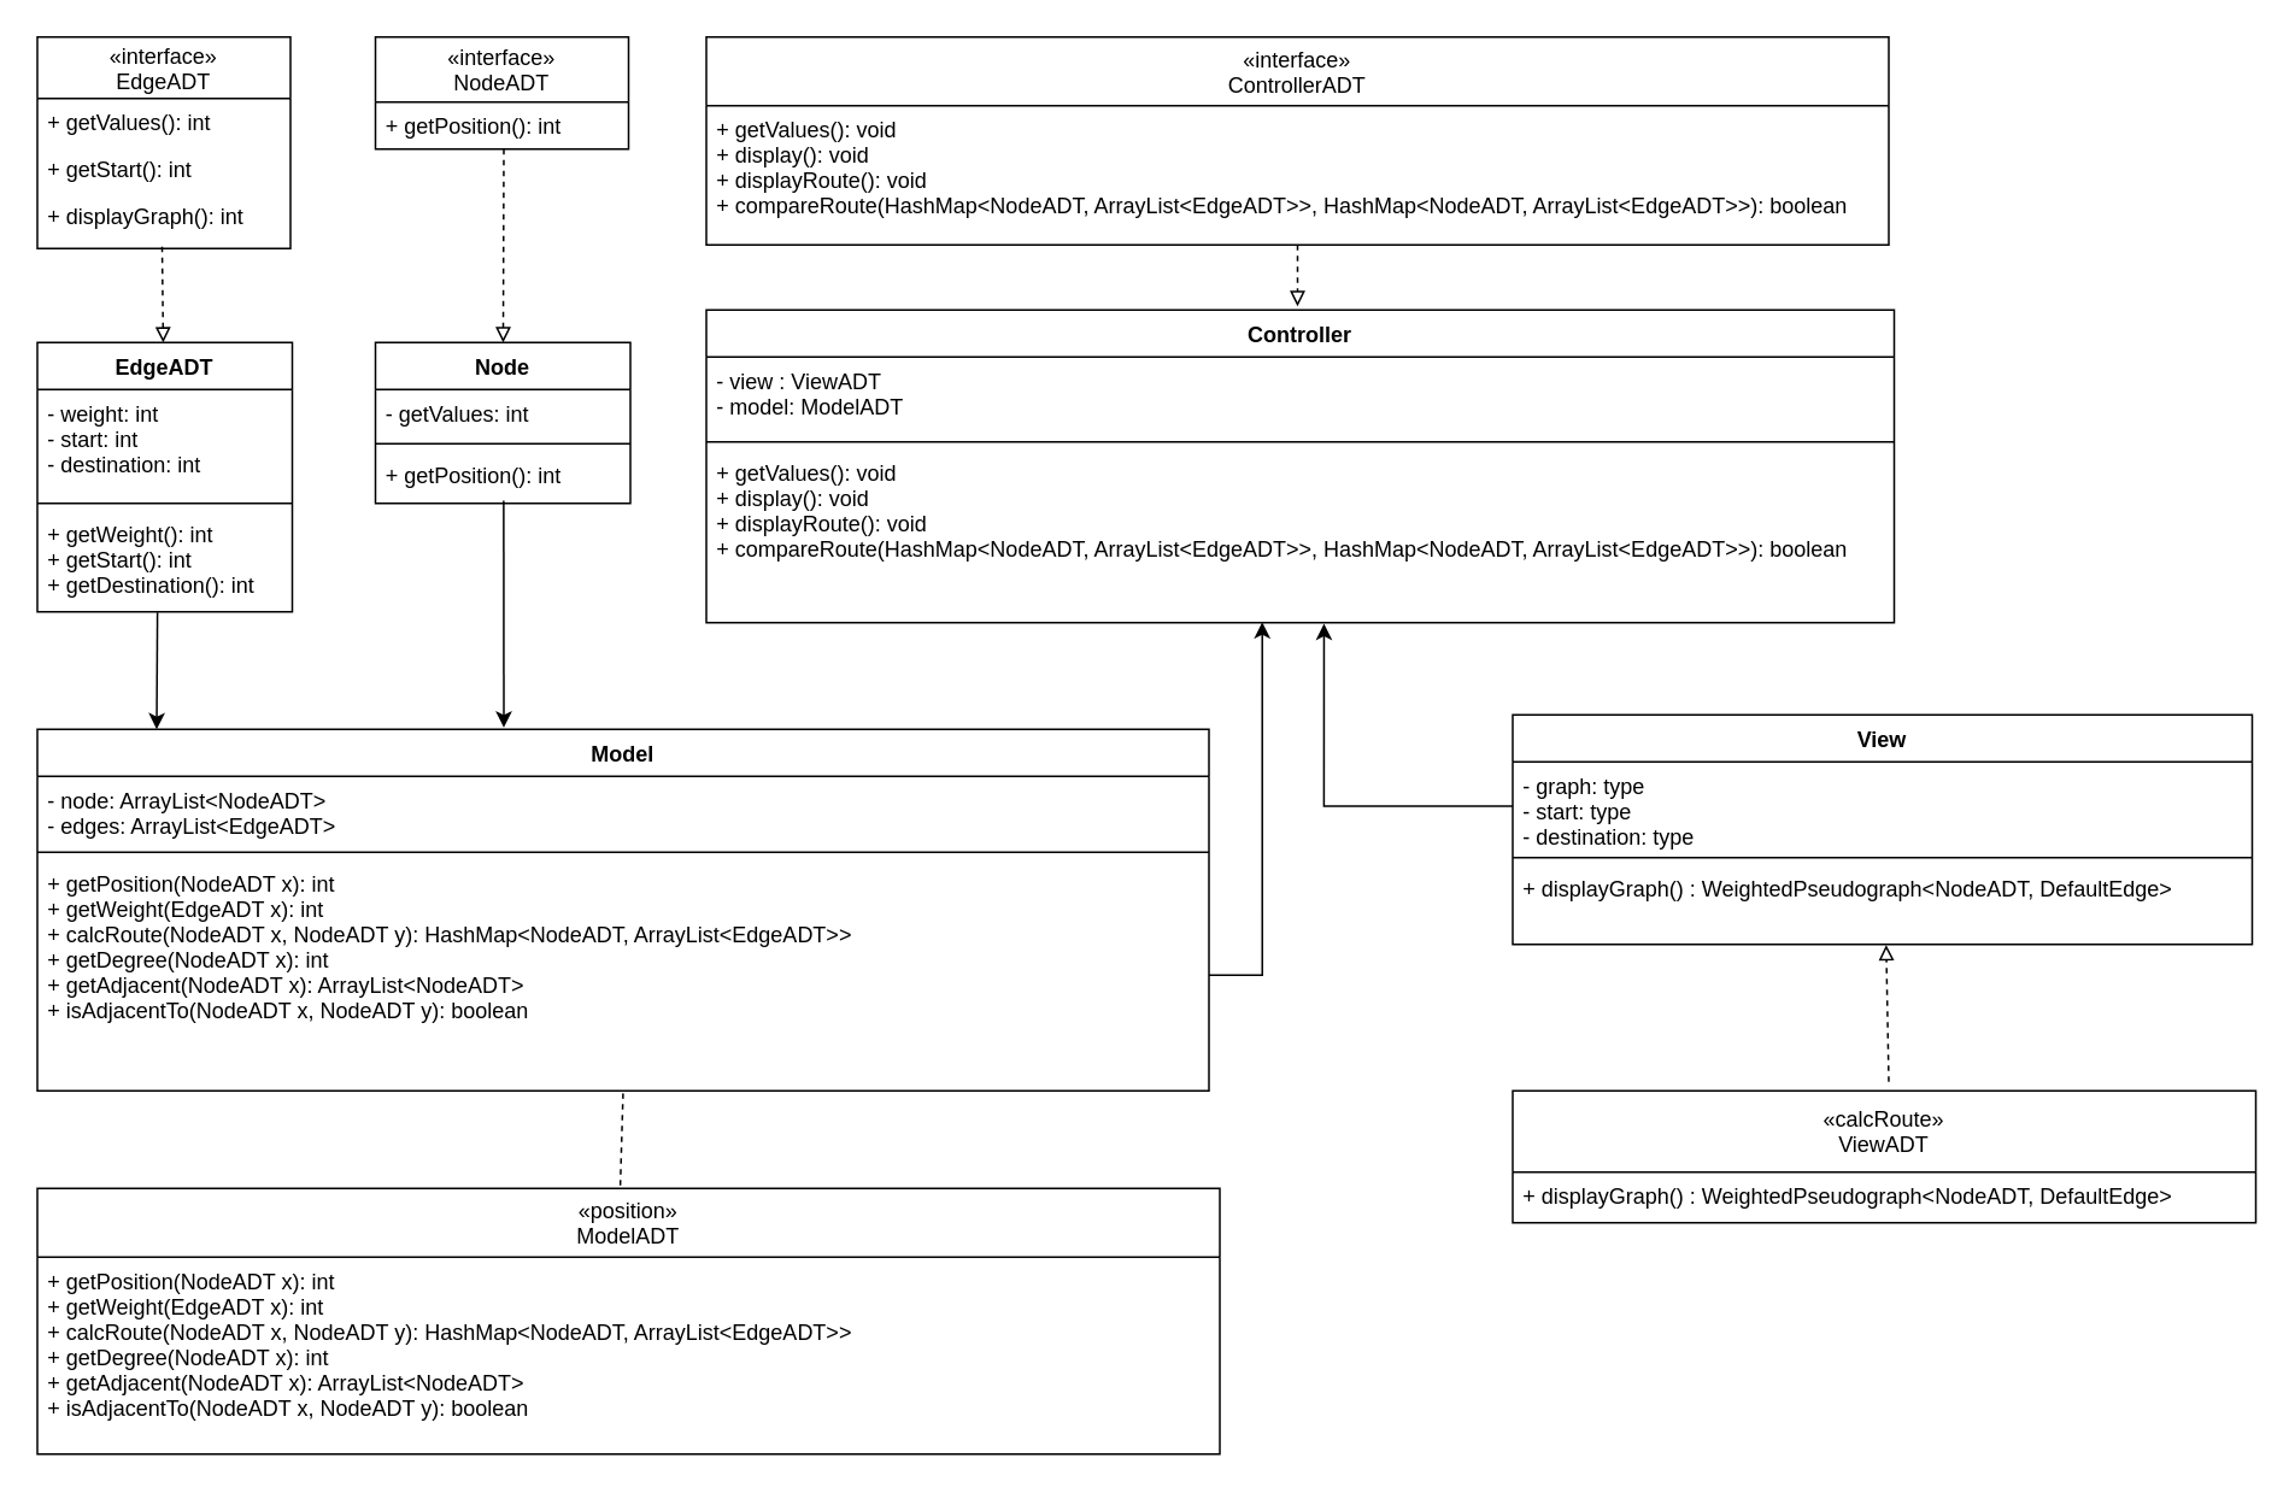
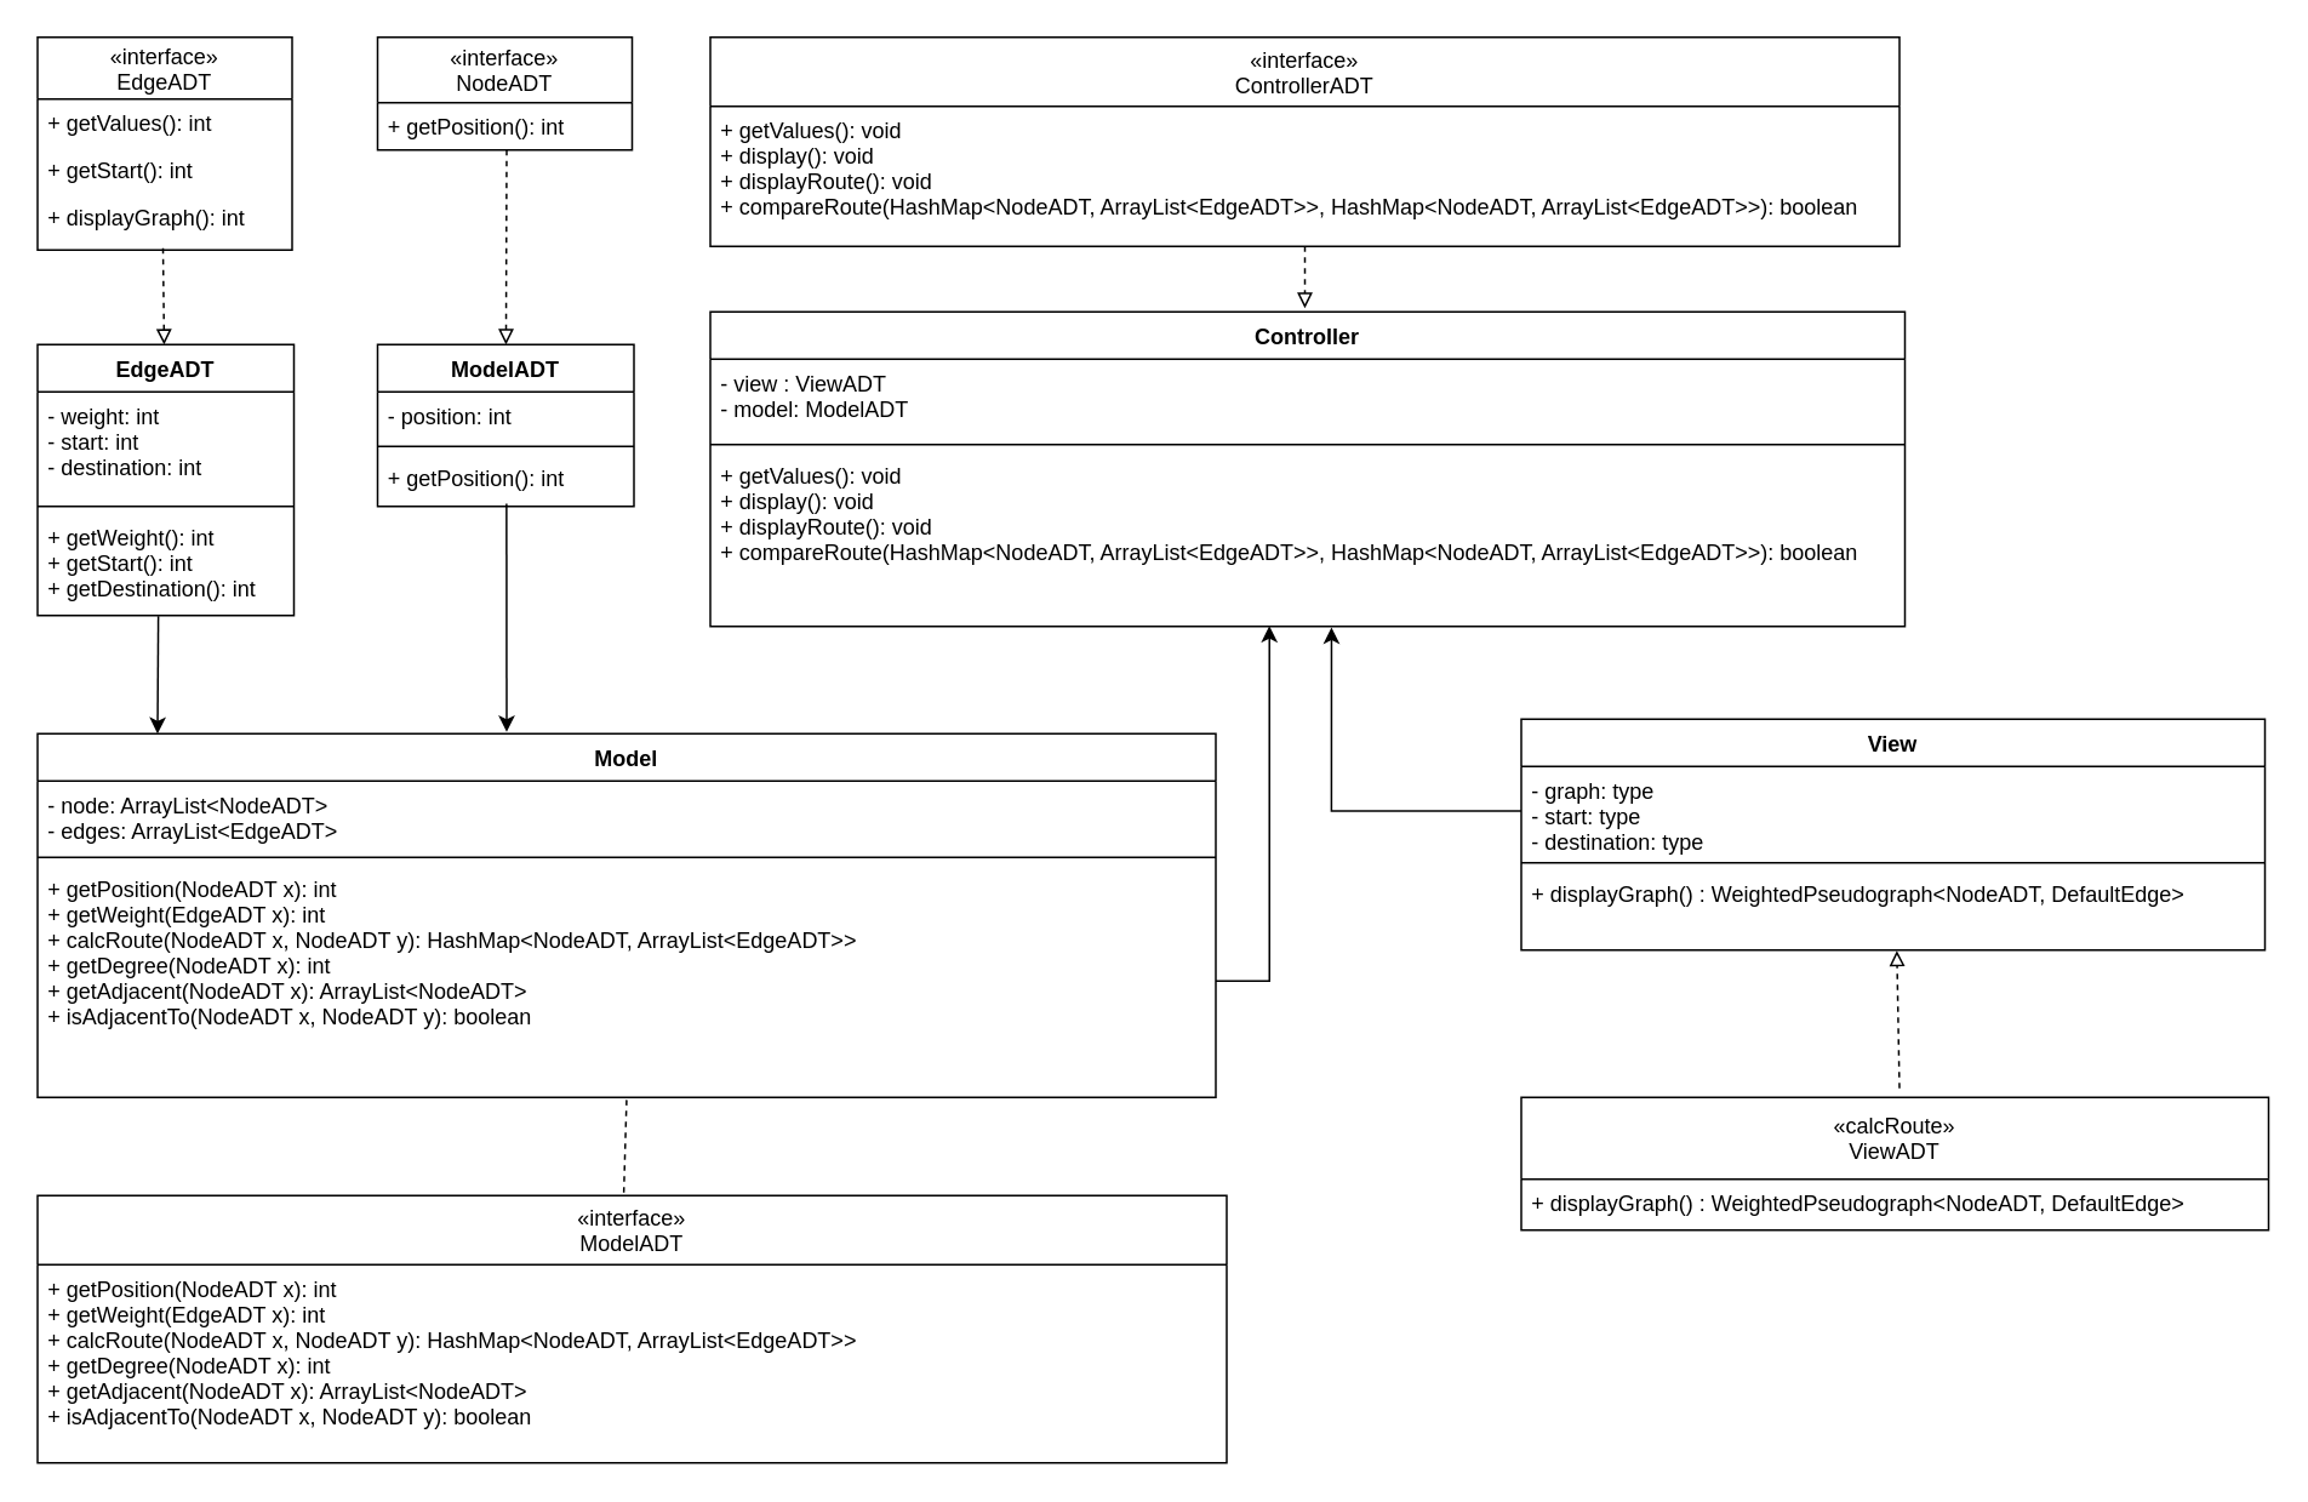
  <mxCell id="0" />
  <mxCell id="1" parent="0" />
  <mxCell id="2" value="EdgeADT" style="swimlane;fontStyle=1;align=center;verticalAlign=top;childLayout=stackLayout;horizontal=1;startSize=26;horizontalStack=0;resizeParent=1;resizeParentMax=0;resizeLast=0;collapsible=1;marginBottom=0;" parent="1" vertex="1"><mxGeometry y="189" width="141" height="149" as="geometry" x="20" /></mxCell>
  <mxCell id="3" value="- weight: int&#10;- start: int&#10;- destination: int" style="text;strokeColor=none;fillColor=none;align=left;verticalAlign=top;spacingLeft=4;spacingRight=4;overflow=hidden;rotatable=0;points=[[0,0.5],[1,0.5]];portConstraint=eastwest;" parent="2" vertex="1"><mxGeometry y="26" width="141" height="59" as="geometry" /></mxCell>
  <mxCell id="4" value="" style="line;strokeWidth=1;fillColor=none;align=left;verticalAlign=middle;spacingTop=-1;spacingLeft=3;spacingRight=3;rotatable=0;labelPosition=right;points=[];portConstraint=eastwest;" parent="2" vertex="1"><mxGeometry y="85" width="141" height="8" as="geometry" /></mxCell>
  <mxCell id="5" value="+ getWeight(): int&#10;+ getStart(): int&#10;+ getDestination(): int" style="text;strokeColor=none;fillColor=none;align=left;verticalAlign=top;spacingLeft=4;spacingRight=4;overflow=hidden;rotatable=0;points=[[0,0.5],[1,0.5]];portConstraint=eastwest;" parent="2" vertex="1"><mxGeometry y="93" width="141" height="56" as="geometry" /></mxCell>
- <mxCell id="6" value="Node" style="swimlane;fontStyle=1;align=center;verticalAlign=top;childLayout=stackLayout;horizontal=1;startSize=26;horizontalStack=0;resizeParent=1;resizeParentMax=0;resizeLast=0;collapsible=1;marginBottom=0;" parent="1" vertex="1"><mxGeometry x="207" y="189" width="141" height="89" as="geometry" /></mxCell>
- <mxCell id="7" value="- getValues: int" style="text;strokeColor=none;fillColor=none;align=left;verticalAlign=top;spacingLeft=4;spacingRight=4;overflow=hidden;rotatable=0;points=[[0,0.5],[1,0.5]];portConstraint=eastwest;" parent="6" vertex="1"><mxGeometry y="26" width="141" height="26" as="geometry" /></mxCell>
+ <mxCell id="6" value="ModelADT" style="swimlane;fontStyle=1;align=center;verticalAlign=top;childLayout=stackLayout;horizontal=1;startSize=26;horizontalStack=0;resizeParent=1;resizeParentMax=0;resizeLast=0;collapsible=1;marginBottom=0;" parent="1" vertex="1"><mxGeometry x="207" y="189" width="141" height="89" as="geometry" /></mxCell>
+ <mxCell id="7" value="- position: int" style="text;strokeColor=none;fillColor=none;align=left;verticalAlign=top;spacingLeft=4;spacingRight=4;overflow=hidden;rotatable=0;points=[[0,0.5],[1,0.5]];portConstraint=eastwest;" parent="6" vertex="1"><mxGeometry y="26" width="141" height="26" as="geometry" /></mxCell>
  <mxCell id="8" value="" style="line;strokeWidth=1;fillColor=none;align=left;verticalAlign=middle;spacingTop=-1;spacingLeft=3;spacingRight=3;rotatable=0;labelPosition=right;points=[];portConstraint=eastwest;" parent="6" vertex="1"><mxGeometry y="52" width="141" height="8" as="geometry" /></mxCell>
  <mxCell id="9" value="+ getPosition(): int" style="text;strokeColor=none;fillColor=none;align=left;verticalAlign=top;spacingLeft=4;spacingRight=4;overflow=hidden;rotatable=0;points=[[0,0.5],[1,0.5]];portConstraint=eastwest;" parent="6" vertex="1"><mxGeometry y="60" width="141" height="29" as="geometry" /></mxCell>
  <mxCell id="10" value="Model" style="swimlane;fontStyle=1;align=center;verticalAlign=top;childLayout=stackLayout;horizontal=1;startSize=26;horizontalStack=0;resizeParent=1;resizeParentMax=0;resizeLast=0;collapsible=1;marginBottom=0;" parent="1" vertex="1"><mxGeometry y="403" width="648" height="200" as="geometry" x="20" /></mxCell>
  <mxCell id="11" value="- node: ArrayList&lt;NodeADT&gt;&#10;- edges: ArrayList&lt;EdgeADT&gt;" style="text;strokeColor=none;fillColor=none;align=left;verticalAlign=top;spacingLeft=4;spacingRight=4;overflow=hidden;rotatable=0;points=[[0,0.5],[1,0.5]];portConstraint=eastwest;" parent="10" vertex="1"><mxGeometry y="26" width="648" height="38" as="geometry" /></mxCell>
  <mxCell id="12" value="" style="line;strokeWidth=1;fillColor=none;align=left;verticalAlign=middle;spacingTop=-1;spacingLeft=3;spacingRight=3;rotatable=0;labelPosition=right;points=[];portConstraint=eastwest;" parent="10" vertex="1"><mxGeometry y="64" width="648" height="8" as="geometry" /></mxCell>
  <mxCell id="13" value="+ getPosition(NodeADT x): int&#10;+ getWeight(EdgeADT x): int&#10;+ calcRoute(NodeADT x, NodeADT y): HashMap&lt;NodeADT, ArrayList&lt;EdgeADT&gt;&gt;&#10;+ getDegree(NodeADT x): int&#10;+ getAdjacent(NodeADT x): ArrayList&lt;NodeADT&gt;&#10;+ isAdjacentTo(NodeADT x, NodeADT y): boolean" style="text;strokeColor=none;fillColor=none;align=left;verticalAlign=top;spacingLeft=4;spacingRight=4;overflow=hidden;rotatable=0;points=[[0,0.5],[1,0.5]];portConstraint=eastwest;" parent="10" vertex="1"><mxGeometry y="72" width="648" height="128" as="geometry" /></mxCell>
  <mxCell id="14" value="Controller" style="swimlane;fontStyle=1;align=center;verticalAlign=top;childLayout=stackLayout;horizontal=1;startSize=26;horizontalStack=0;resizeParent=1;resizeParentMax=0;resizeLast=0;collapsible=1;marginBottom=0;" parent="1" vertex="1"><mxGeometry x="390" y="171" width="657" height="173" as="geometry" /></mxCell>
  <mxCell id="15" value="- view : ViewADT&#10;- model: ModelADT" style="text;strokeColor=none;fillColor=none;align=left;verticalAlign=top;spacingLeft=4;spacingRight=4;overflow=hidden;rotatable=0;points=[[0,0.5],[1,0.5]];portConstraint=eastwest;" parent="14" vertex="1"><mxGeometry y="26" width="657" height="43" as="geometry" /></mxCell>
  <mxCell id="16" value="" style="line;strokeWidth=1;fillColor=none;align=left;verticalAlign=middle;spacingTop=-1;spacingLeft=3;spacingRight=3;rotatable=0;labelPosition=right;points=[];portConstraint=eastwest;" parent="14" vertex="1"><mxGeometry y="69" width="657" height="8" as="geometry" /></mxCell>
  <mxCell id="17" value="+ getValues(): void&#10;+ display(): void&#10;+ displayRoute(): void&#10;+ compareRoute(HashMap&lt;NodeADT, ArrayList&lt;EdgeADT&gt;&gt;, HashMap&lt;NodeADT, ArrayList&lt;EdgeADT&gt;&gt;): boolean" style="text;strokeColor=none;fillColor=none;align=left;verticalAlign=top;spacingLeft=4;spacingRight=4;overflow=hidden;rotatable=0;points=[[0,0.5],[1,0.5]];portConstraint=eastwest;" parent="14" vertex="1"><mxGeometry y="77" width="657" height="96" as="geometry" /></mxCell>
  <mxCell id="18" value="View" style="swimlane;fontStyle=1;align=center;verticalAlign=top;childLayout=stackLayout;horizontal=1;startSize=26;horizontalStack=0;resizeParent=1;resizeParentMax=0;resizeLast=0;collapsible=1;marginBottom=0;" parent="1" vertex="1"><mxGeometry x="836" y="395" width="409" height="127" as="geometry" /></mxCell>
  <mxCell id="19" value="- graph: type&#10;- start: type&#10;- destination: type" style="text;strokeColor=none;fillColor=none;align=left;verticalAlign=top;spacingLeft=4;spacingRight=4;overflow=hidden;rotatable=0;points=[[0,0.5],[1,0.5]];portConstraint=eastwest;" parent="18" vertex="1"><mxGeometry y="26" width="409" height="49" as="geometry" /></mxCell>
  <mxCell id="20" value="" style="line;strokeWidth=1;fillColor=none;align=left;verticalAlign=middle;spacingTop=-1;spacingLeft=3;spacingRight=3;rotatable=0;labelPosition=right;points=[];portConstraint=eastwest;" parent="18" vertex="1"><mxGeometry y="75" width="409" height="8" as="geometry" /></mxCell>
  <mxCell id="21" value="+ displayGraph() : WeightedPseudograph&lt;NodeADT, DefaultEdge&gt;" style="text;strokeColor=none;fillColor=none;align=left;verticalAlign=top;spacingLeft=4;spacingRight=4;overflow=hidden;rotatable=0;points=[[0,0.5],[1,0.5]];portConstraint=eastwest;" parent="18" vertex="1"><mxGeometry y="83" width="409" height="44" as="geometry" /></mxCell>
  <mxCell id="22" value="«interface»&#10;NodeADT" style="swimlane;fontStyle=0;childLayout=stackLayout;horizontal=1;startSize=36;fillColor=none;horizontalStack=0;resizeParent=1;resizeParentMax=0;resizeLast=0;collapsible=1;marginBottom=0;" parent="1" vertex="1"><mxGeometry x="207" width="140" height="62" as="geometry" y="20"><mxRectangle x="214" y="25" width="87" height="26" as="alternateBounds" /></mxGeometry></mxCell>
  <mxCell id="23" value="+ getPosition(): int" style="text;strokeColor=none;fillColor=none;align=left;verticalAlign=top;spacingLeft=4;spacingRight=4;overflow=hidden;rotatable=0;points=[[0,0.5],[1,0.5]];portConstraint=eastwest;" parent="22" vertex="1"><mxGeometry y="36" width="140" height="26" as="geometry" /></mxCell>
  <mxCell id="24" value="«interface»&#10;EdgeADT" style="swimlane;fontStyle=0;childLayout=stackLayout;horizontal=1;startSize=34;fillColor=none;horizontalStack=0;resizeParent=1;resizeParentMax=0;resizeLast=0;collapsible=1;marginBottom=0;" parent="1" vertex="1"><mxGeometry width="140" height="117" as="geometry" x="20" y="20"><mxRectangle x="214" y="25" width="87" height="26" as="alternateBounds" /></mxGeometry></mxCell>
  <mxCell id="25" value="+ getValues(): int            " style="text;strokeColor=none;fillColor=none;align=left;verticalAlign=top;spacingLeft=4;spacingRight=4;overflow=hidden;rotatable=0;points=[[0,0.5],[1,0.5]];portConstraint=eastwest;" parent="24" vertex="1"><mxGeometry y="34" width="140" height="26" as="geometry" /></mxCell>
  <mxCell id="26" value="+ getStart(): int" style="text;strokeColor=none;fillColor=none;align=left;verticalAlign=top;spacingLeft=4;spacingRight=4;overflow=hidden;rotatable=0;points=[[0,0.5],[1,0.5]];portConstraint=eastwest;" parent="24" vertex="1"><mxGeometry y="60" width="140" height="26" as="geometry" /></mxCell>
  <mxCell id="27" value="+ displayGraph(): int" style="text;strokeColor=none;fillColor=none;align=left;verticalAlign=top;spacingLeft=4;spacingRight=4;overflow=hidden;rotatable=0;points=[[0,0.5],[1,0.5]];portConstraint=eastwest;" parent="24" vertex="1"><mxGeometry y="86" width="140" height="31" as="geometry" /></mxCell>
- <mxCell id="28" value="«position»&#10;ModelADT" style="swimlane;fontStyle=0;childLayout=stackLayout;horizontal=1;startSize=38;fillColor=none;horizontalStack=0;resizeParent=1;resizeParentMax=0;resizeLast=0;collapsible=1;marginBottom=0;" parent="1" vertex="1"><mxGeometry y="657" width="654" height="147" as="geometry" x="20"><mxRectangle x="214" y="25" width="87" height="26" as="alternateBounds" /></mxGeometry></mxCell>
+ <mxCell id="28" value="«interface»&#10;ModelADT" style="swimlane;fontStyle=0;childLayout=stackLayout;horizontal=1;startSize=38;fillColor=none;horizontalStack=0;resizeParent=1;resizeParentMax=0;resizeLast=0;collapsible=1;marginBottom=0;" parent="1" vertex="1"><mxGeometry y="657" width="654" height="147" as="geometry" x="20"><mxRectangle x="214" y="25" width="87" height="26" as="alternateBounds" /></mxGeometry></mxCell>
  <mxCell id="29" value="+ getPosition(NodeADT x): int&#10;+ getWeight(EdgeADT x): int&#10;+ calcRoute(NodeADT x, NodeADT y): HashMap&lt;NodeADT, ArrayList&lt;EdgeADT&gt;&gt;&#10;+ getDegree(NodeADT x): int&#10;+ getAdjacent(NodeADT x): ArrayList&lt;NodeADT&gt;&#10;+ isAdjacentTo(NodeADT x, NodeADT y): boolean" style="text;strokeColor=none;fillColor=none;align=left;verticalAlign=top;spacingLeft=4;spacingRight=4;overflow=hidden;rotatable=0;points=[[0,0.5],[1,0.5]];portConstraint=eastwest;" parent="28" vertex="1"><mxGeometry y="38" width="654" height="109" as="geometry" /></mxCell>
  <mxCell id="30" value="«interface»&#10;ControllerADT" style="swimlane;fontStyle=0;childLayout=stackLayout;horizontal=1;startSize=38;fillColor=none;horizontalStack=0;resizeParent=1;resizeParentMax=0;resizeLast=0;collapsible=1;marginBottom=0;" parent="1" vertex="1"><mxGeometry x="390" width="654" height="115" as="geometry" y="20"><mxRectangle x="214" y="25" width="87" height="26" as="alternateBounds" /></mxGeometry></mxCell>
  <mxCell id="31" value="+ getValues(): void &#10;+ display(): void&#10;+ displayRoute(): void&#10;+ compareRoute(HashMap&lt;NodeADT, ArrayList&lt;EdgeADT&gt;&gt;, HashMap&lt;NodeADT, ArrayList&lt;EdgeADT&gt;&gt;): boolean" style="text;strokeColor=none;fillColor=none;align=left;verticalAlign=top;spacingLeft=4;spacingRight=4;overflow=hidden;rotatable=0;points=[[0,0.5],[1,0.5]];portConstraint=eastwest;" parent="30" vertex="1"><mxGeometry y="38" width="654" height="77" as="geometry" /></mxCell>
  <mxCell id="32" value="«calcRoute»&#10;ViewADT" style="swimlane;fontStyle=0;childLayout=stackLayout;horizontal=1;startSize=45;fillColor=none;horizontalStack=0;resizeParent=1;resizeParentMax=0;resizeLast=0;collapsible=1;marginBottom=0;" parent="1" vertex="1"><mxGeometry x="836" y="603" width="411" height="73" as="geometry"><mxRectangle x="214" y="25" width="87" height="26" as="alternateBounds" /></mxGeometry></mxCell>
  <mxCell id="33" value="+ displayGraph() : WeightedPseudograph&lt;NodeADT, DefaultEdge&gt;" style="text;strokeColor=none;fillColor=none;align=left;verticalAlign=top;spacingLeft=4;spacingRight=4;overflow=hidden;rotatable=0;points=[[0,0.5],[1,0.5]];portConstraint=eastwest;" parent="32" vertex="1"><mxGeometry y="45" width="411" height="28" as="geometry" /></mxCell>
  <mxCell id="34" value="" style="endArrow=block;html=1;rounded=0;endFill=0;dashed=1;" parent="1" target="2" edge="1"><mxGeometry width="50" height="50" relative="1" as="geometry"><mxPoint x="89" y="136" as="sourcePoint" /><mxPoint x="440" y="320" as="targetPoint" /></mxGeometry></mxCell>
  <mxCell id="35" value="" style="endArrow=block;html=1;rounded=0;endFill=0;dashed=1;" parent="1" target="6" edge="1"><mxGeometry width="50" height="50" relative="1" as="geometry"><mxPoint x="278" y="82" as="sourcePoint" /><mxPoint x="304.84" y="155" as="targetPoint" /></mxGeometry></mxCell>
  <mxCell id="36" value="" style="endArrow=block;html=1;rounded=0;endFill=0;dashed=1;exitX=0.5;exitY=1;exitDx=0;exitDy=0;" parent="1" source="30" edge="1"><mxGeometry width="50" height="50" relative="1" as="geometry"><mxPoint x="669.91" y="301.132" as="sourcePoint" /><mxPoint x="717" y="169" as="targetPoint" /></mxGeometry></mxCell>
  <mxCell id="37" value="" style="endArrow=block;html=1;rounded=0;endFill=0;dashed=1;entryX=0.505;entryY=1.006;entryDx=0;entryDy=0;entryPerimeter=0;" parent="1" target="21" edge="1"><mxGeometry width="50" height="50" relative="1" as="geometry"><mxPoint x="1044" y="598" as="sourcePoint" /><mxPoint x="1048" y="442" as="targetPoint" /></mxGeometry></mxCell>
  <mxCell id="38" value="" style="endArrow=none;html=1;rounded=0;endFill=0;dashed=1;entryX=0.5;entryY=1;entryDx=0;entryDy=0;exitX=0.493;exitY=-0.011;exitDx=0;exitDy=0;exitPerimeter=0;" parent="1" source="28" target="10" edge="1"><mxGeometry width="50" height="50" relative="1" as="geometry"><mxPoint x="258" y="629" as="sourcePoint" /><mxPoint x="328.84" y="568.01" as="targetPoint" /><Array as="points" /></mxGeometry></mxCell>
  <mxCell id="39" value="" style="endArrow=none;html=1;rounded=0;entryX=0.503;entryY=0.951;entryDx=0;entryDy=0;entryPerimeter=0;startArrow=classic;startFill=1;" parent="1" target="9" edge="1"><mxGeometry width="50" height="50" relative="1" as="geometry"><mxPoint x="278" y="402" as="sourcePoint" /><mxPoint x="269" y="306" as="targetPoint" /></mxGeometry></mxCell>
  <mxCell id="40" value="" style="endArrow=none;html=1;rounded=0;entryX=0.471;entryY=1.005;entryDx=0;entryDy=0;entryPerimeter=0;endFill=0;startArrow=classic;startFill=1;" parent="1" target="5" edge="1"><mxGeometry width="50" height="50" relative="1" as="geometry"><mxPoint x="86" y="403" as="sourcePoint" /><mxPoint x="248" y="313" as="targetPoint" /></mxGeometry></mxCell>
  <mxCell id="41" style="rounded=0;orthogonalLoop=1;jettySize=auto;html=1;edgeStyle=orthogonalEdgeStyle;endArrow=classic;endFill=1;entryX=0.468;entryY=0.997;entryDx=0;entryDy=0;entryPerimeter=0;startArrow=none;startFill=0;" parent="1" source="13" target="17" edge="1"><mxGeometry relative="1" as="geometry"><mxPoint x="698" y="348" as="targetPoint" /></mxGeometry></mxCell>
  <mxCell id="42" style="edgeStyle=orthogonalEdgeStyle;rounded=0;orthogonalLoop=1;jettySize=auto;html=1;entryX=0.52;entryY=1.006;entryDx=0;entryDy=0;entryPerimeter=0;endArrow=classic;endFill=1;" parent="1" source="19" target="17" edge="1"><mxGeometry relative="1" as="geometry" /></mxCell>
